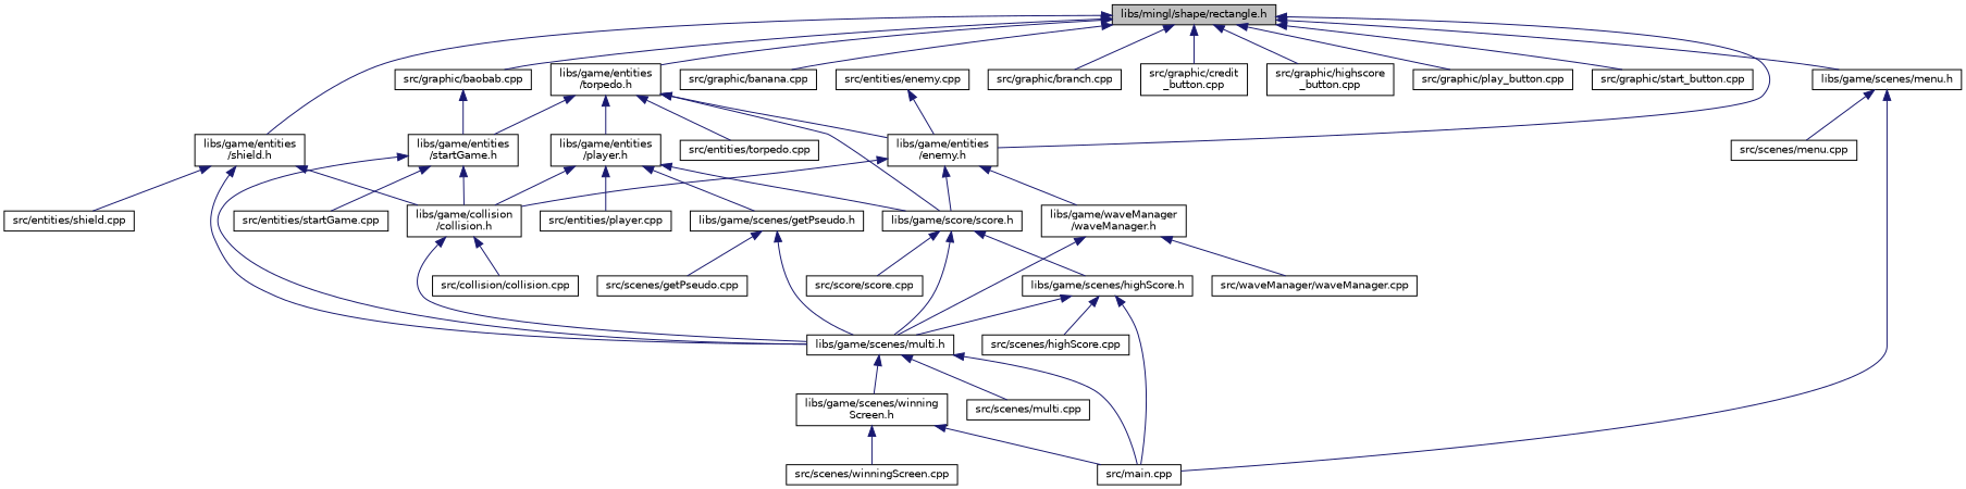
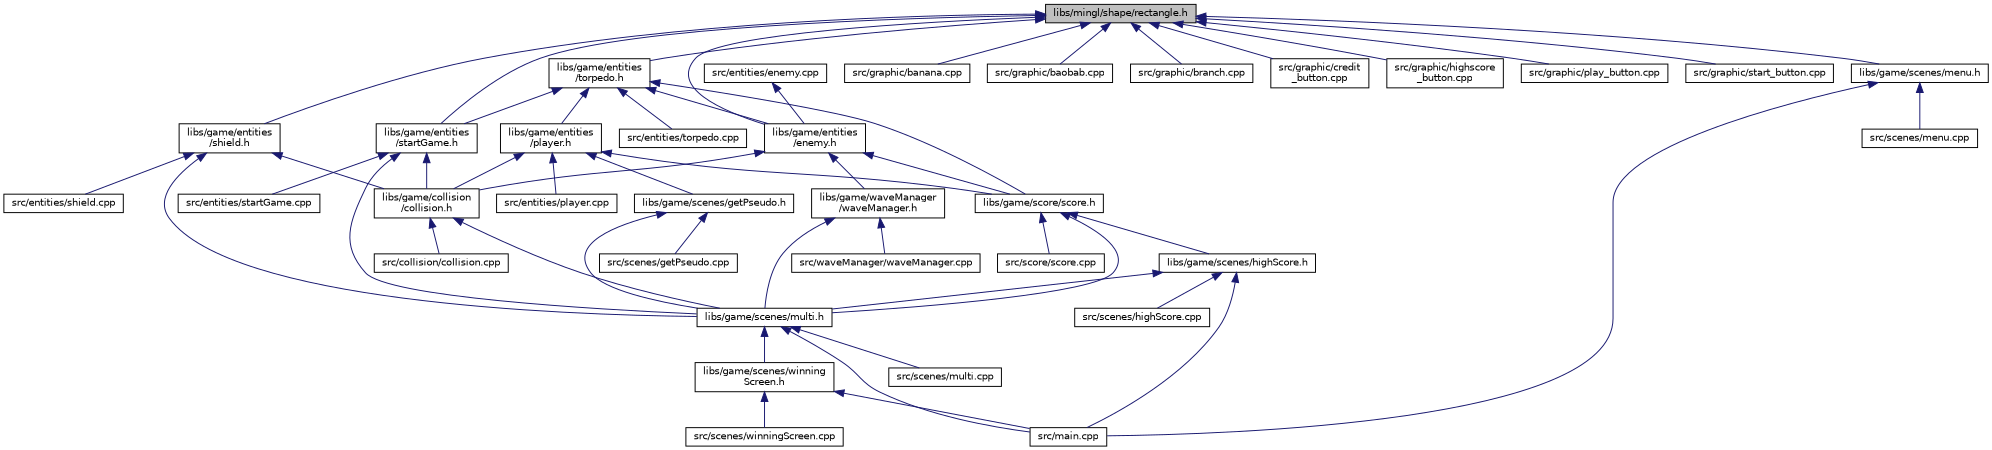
  digraph {
    node [color=black fillcolor=white fontname=Helvetica fontsize=10 shape=record style=filled]
    edge [color=midnightblue dir=back fontname=Helvetica fontsize=10 labelfontname=Helvetica labelfontsize=10 style=solid]
    n1 [fillcolor=grey75 fontcolor=black height=0.2 label="libs/mingl/shape/rectangle.h" width=0.4]
    n2 [height=0.2 label="libs/game/entities\l/enemy.h" width=0.4]
    n3 [height=0.2 label="libs/game/entities\l/shield.h" width=0.4]
    n4 [height=0.2 label="libs/game/entities\l/startGame.h" width=0.4]
    n5 [height=0.2 label="libs/game/entities\l/torpedo.h" width=0.4]
    n6 [height=0.2 label="libs/game/scenes/menu.h" width=0.4]
    n7 [height=0.2 label="src/graphic/banana.cpp" width=0.4]
    n8 [height=0.2 label="src/graphic/baobab.cpp" width=0.4]
    n9 [height=0.2 label="src/graphic/branch.cpp" width=0.4]
    n10 [height=0.2 label="src/graphic/credit\l_button.cpp" width=0.4]
    n11 [height=0.2 label="src/graphic/highscore\l_button.cpp" width=0.4]
    n12 [height=0.2 label="src/graphic/play_button.cpp" width=0.4]
    n13 [height=0.2 label="src/graphic/start_button.cpp" width=0.4]
    n14 [height=0.2 label="libs/game/collision\l/collision.h" width=0.4]
    n15 [height=0.2 label="libs/game/score/score.h" width=0.4]
    n16 [height=0.2 label="libs/game/waveManager\l/waveManager.h" width=0.4]
    n17 [height=0.2 label="libs/game/scenes/multi.h" width=0.4]
    n18 [height=0.2 label="src/entities/shield.cpp" width=0.4]
    n19 [height=0.2 label="src/entities/startGame.cpp" width=0.4]
    n20 [height=0.2 label="libs/game/entities\l/player.h" width=0.4]
    n21 [height=0.2 label="src/entities/torpedo.cpp" width=0.4]
    n22 [height=0.2 label="src/main.cpp" width=0.4]
    n23 [height=0.2 label="src/scenes/menu.cpp" width=0.4]
    n24 [height=0.2 label="src/collision/collision.cpp" width=0.4]
    n25 [height=0.2 label="libs/game/scenes/highScore.h" width=0.4]
    n26 [height=0.2 label="src/score/score.cpp" width=0.4]
    n27 [height=0.2 label="src/waveManager/waveManager.cpp" width=0.4]
    n28 [height=0.2 label="src/entities/enemy.cpp" width=0.4]
    n29 [height=0.2 label="libs/game/scenes/winning\lScreen.h" width=0.4]
    n30 [height=0.2 label="src/scenes/multi.cpp" width=0.4]
    n31 [height=0.2 label="src/scenes/winningScreen.cpp" width=0.4]
    n32 [height=0.2 label="src/scenes/highScore.cpp" width=0.4]
    n33 [height=0.2 label="libs/game/scenes/getPseudo.h" width=0.4]
    n34 [height=0.2 label="src/entities/player.cpp" width=0.4]
    n35 [height=0.2 label="src/scenes/getPseudo.cpp" width=0.4]
    n1 -> n2
    n1 -> n3
-   n8 -> n4
+   n1 -> n4
    n1 -> n5
    n1 -> n6
    n1 -> n7
    n1 -> n8
    n1 -> n9
    n1 -> n10
    n1 -> n11
    n1 -> n12
    n1 -> n13
    n2 -> n14
    n2 -> n15
    n2 -> n16
    n3 -> n14
    n3 -> n17
    n3 -> n18
    n4 -> n14
    n4 -> n17
    n4 -> n19
    n5 -> n2
    n5 -> n4
    n5 -> n15
    n5 -> n20
    n5 -> n21
    n6 -> n22
    n6 -> n23
    n14 -> n17
    n14 -> n24
    n15 -> n17
    n15 -> n25
    n15 -> n26
    n16 -> n17
    n16 -> n27
    n17 -> n22
    n17 -> n29
    n17 -> n30
    n20 -> n14
    n20 -> n15
    n20 -> n33
    n20 -> n34
    n25 -> n17
    n25 -> n22
    n25 -> n32
    n28 -> n2
    n29 -> n22
    n29 -> n31
    n33 -> n17
    n33 -> n35
  }
